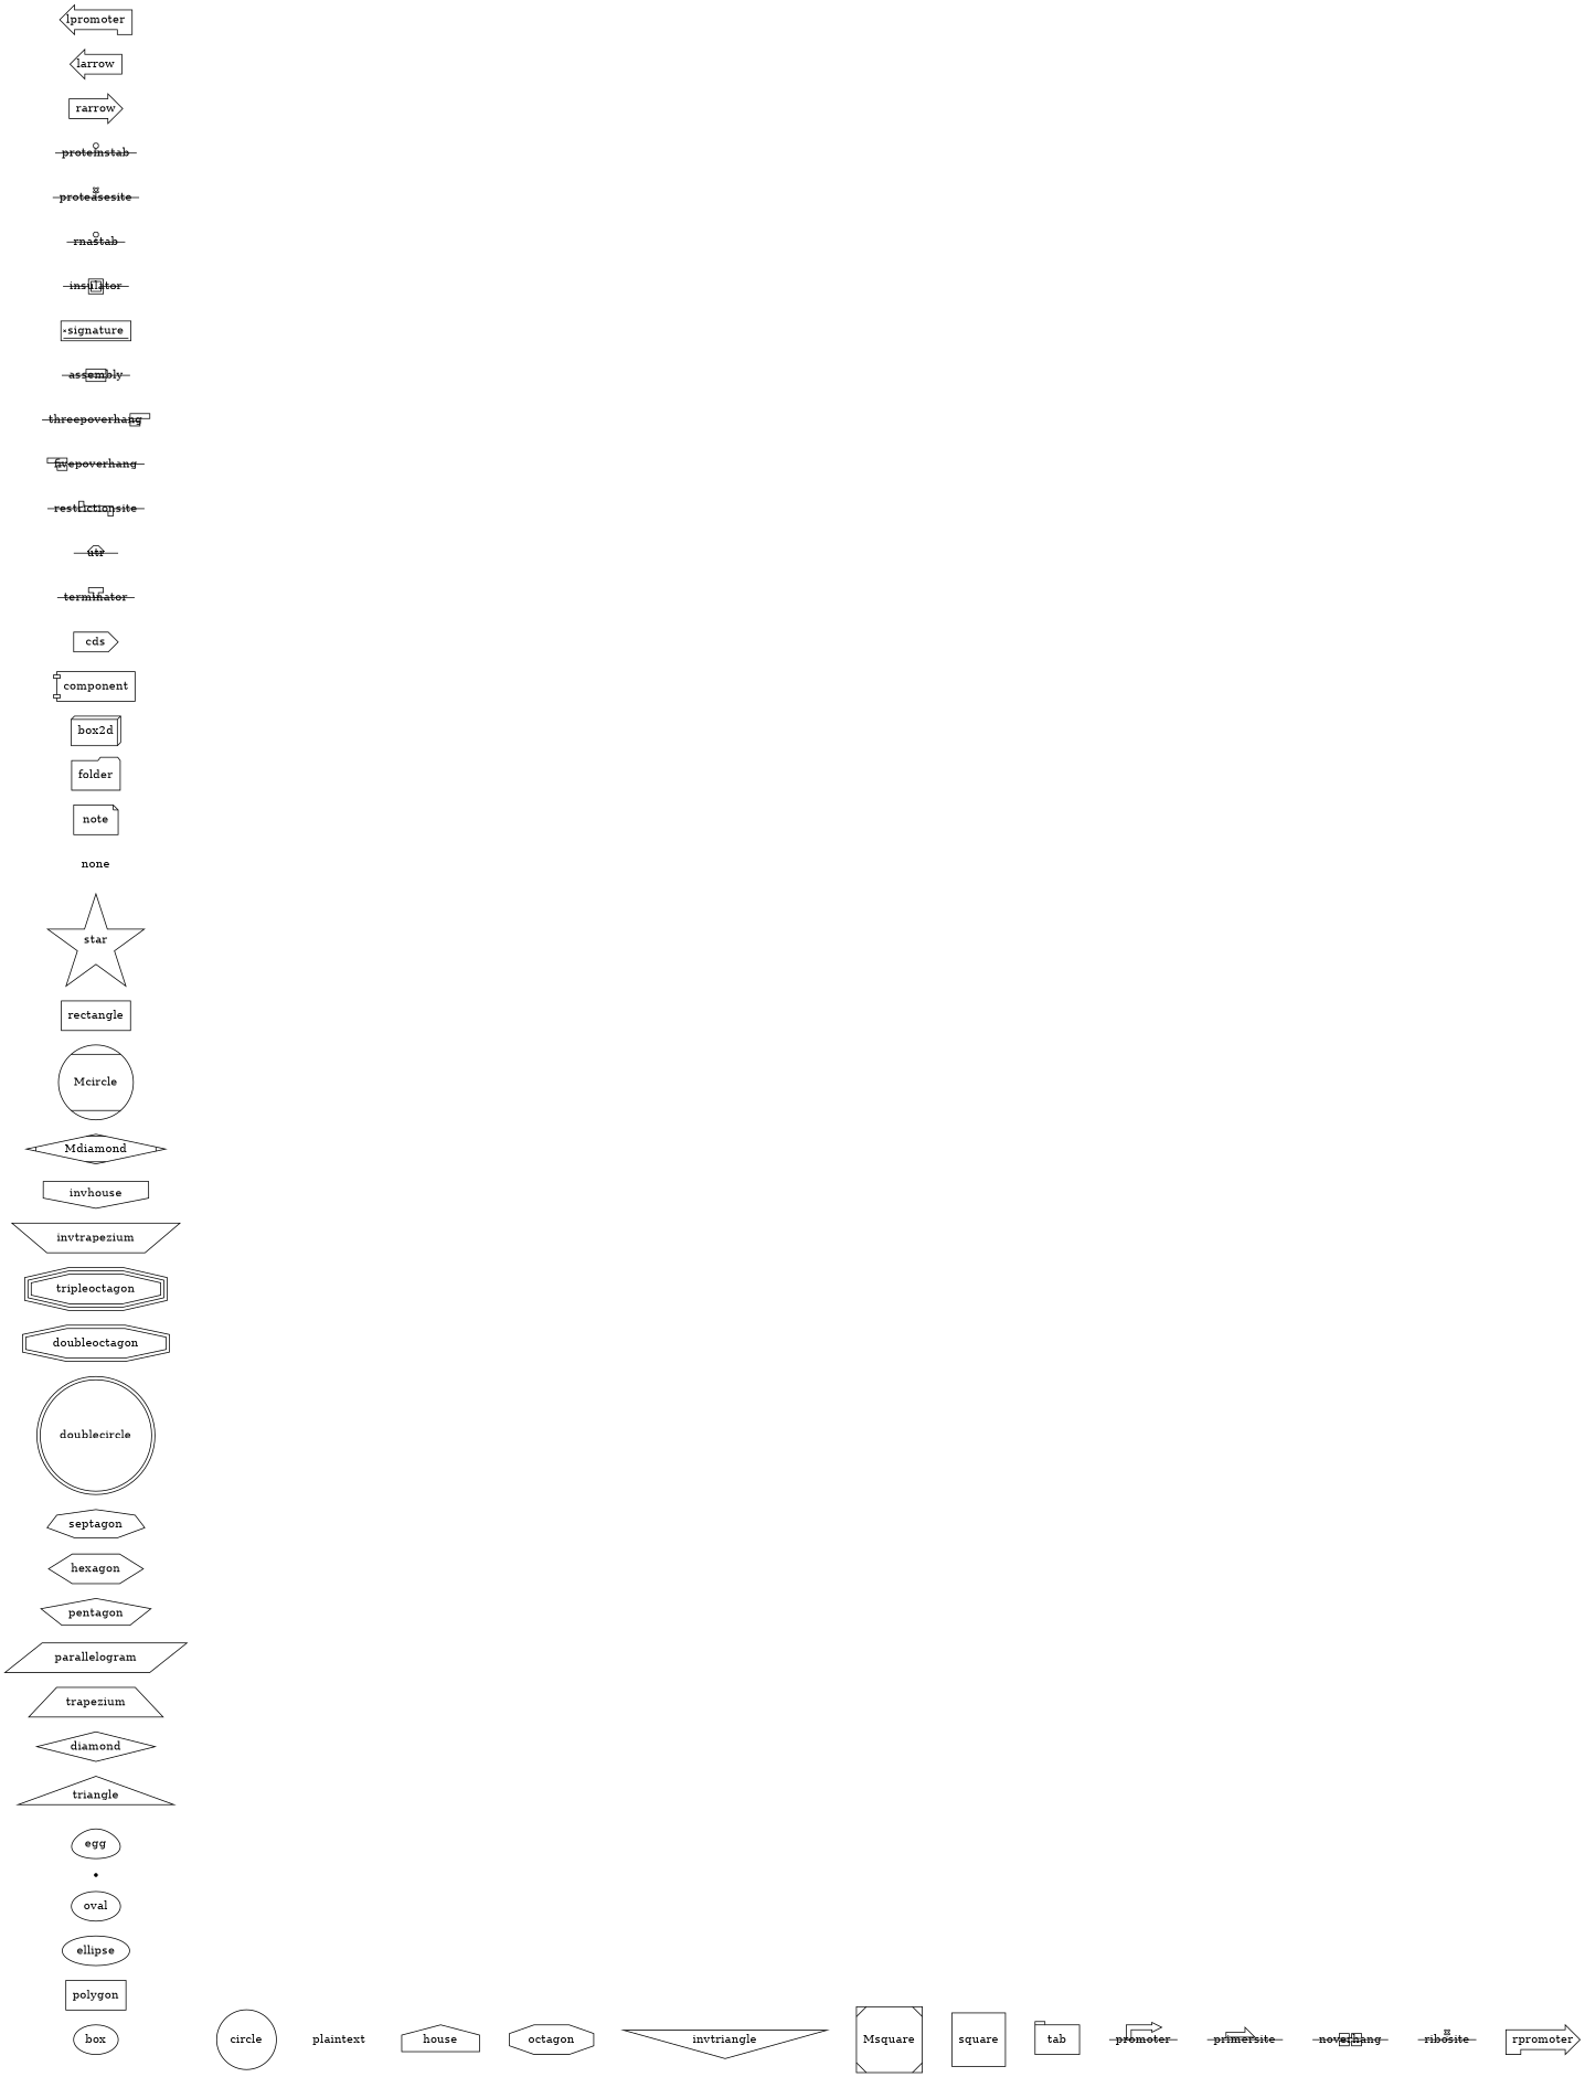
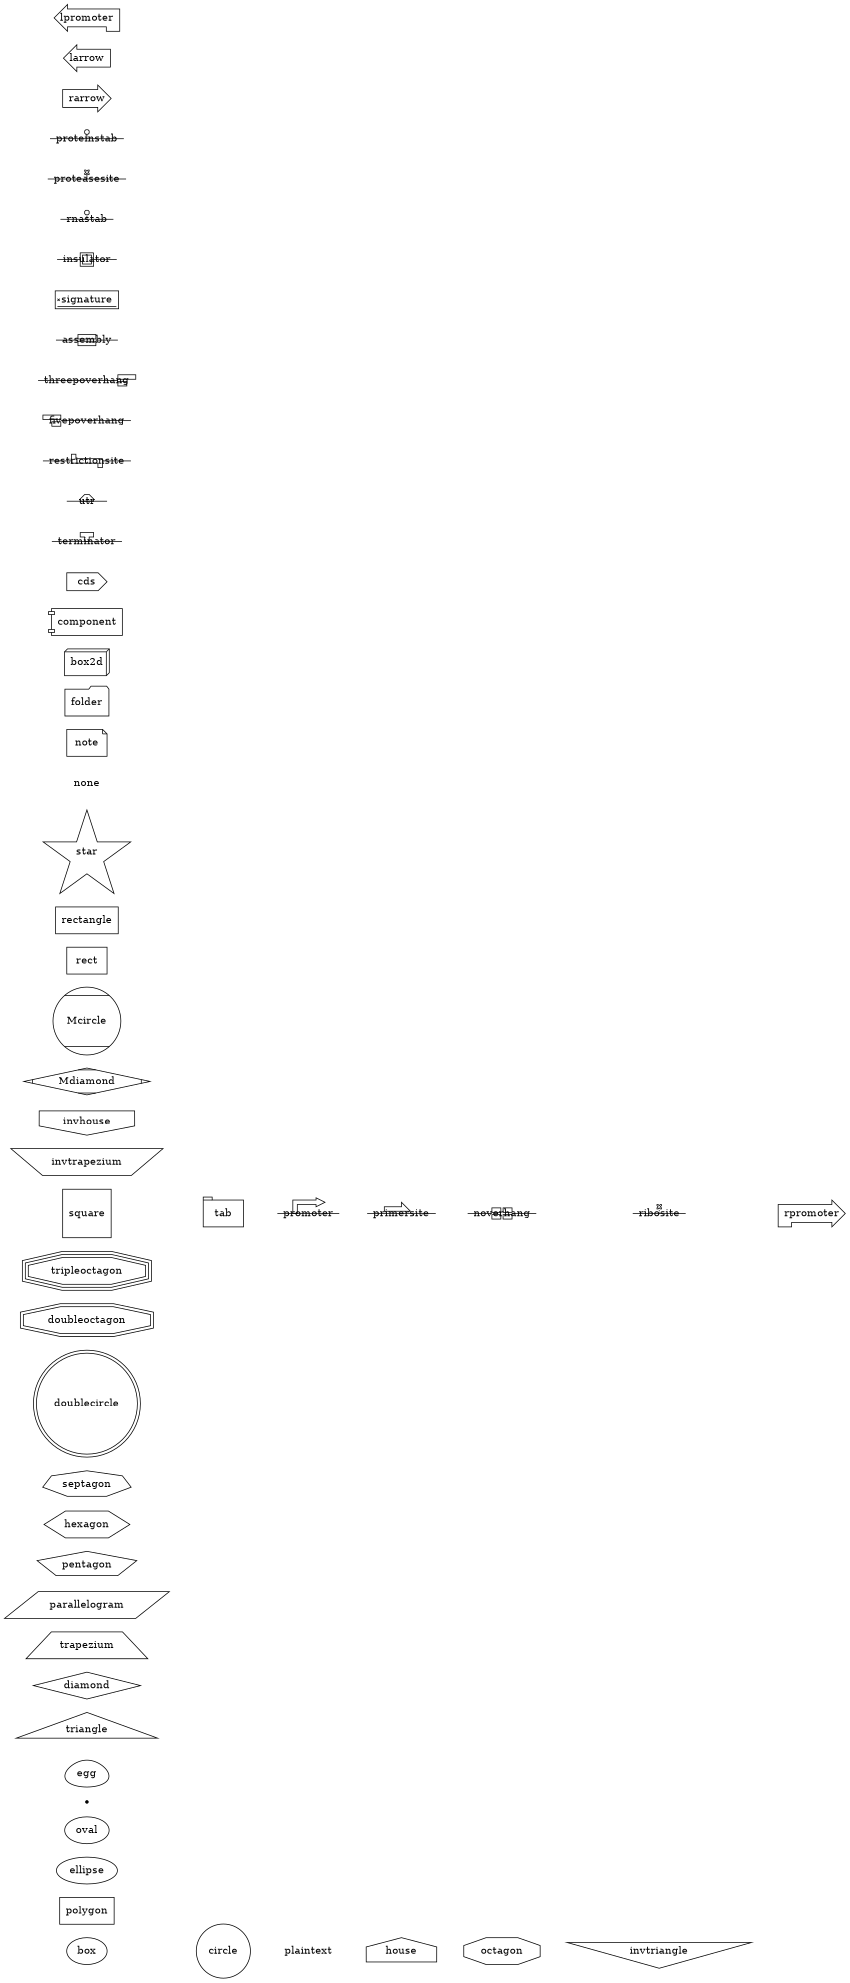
  digraph {
    rank=same
    rankdir=LR
    node [shape=ellipse]
    edge [style=invis]
    box
    circle [shape=circle]
    plaintext [shape=plaintext]
    polygon [shape=polygon]
    ellipse
    oval [shape=oval]
    house [shape=house]
    point [shape=point]
    egg [shape=egg]
    triangle [shape=triangle]
    octagon [shape=octagon]
    diamond [shape=diamond]
    trapezium [shape=trapezium]
    parallelogram [shape=parallelogram]
    invtriangle [shape=invtriangle]
    pentagon [shape=pentagon]
    hexagon [shape=hexagon]
    septagon [shape=septagon]
-   Msquare [shape=Msquare]
    doublecircle [shape=doublecircle]
    doubleoctagon [shape=doubleoctagon]
    tripleoctagon [shape=tripleoctagon]
    square [shape=square]
    invtrapezium [shape=invtrapezium]
    invhouse [shape=invhouse]
    Mdiamond [shape=Mdiamond]
    tab [shape=tab]
    Mcircle [shape=Mcircle]
+   rect [shape=rect]
    rectangle [shape=rectangle]
    promoter [shape=promoter]
    star [shape=star]
    none [shape=none]
    note [shape=note]
    primersite [shape=primersite]
    folder [shape=folder]
    n37 [label=box2d shape=box3d]
    component [shape=component]
    noverhang [shape=noverhang]
    cds [shape=cds]
    terminator [shape=terminator]
    utr [shape=utr]
    ribosite [shape=ribosite]
    restrictionsite [shape=restrictionsite]
    fivepoverhang [shape=fivepoverhang]
    threepoverhang [shape=threepoverhang]
    rpromoter [shape=rpromoter]
    assembly [shape=assembly]
    signature [shape=signature]
    insulator [shape=insulator]
    rnastab [shape=rnastab]
    proteasesite [shape=proteasesite]
    proteinstab [shape=proteinstab]
    rarrow [shape=rarrow]
    larrow [shape=larrow]
    lpromoter [shape=lpromoter]
    box -> circle
    circle -> plaintext
    plaintext -> house
    house -> octagon
    octagon -> invtriangle
-   invtriangle -> Msquare
-   Msquare -> square
    square -> tab
    tab -> promoter
    promoter -> primersite
    primersite -> noverhang
    noverhang -> ribosite
    ribosite -> rpromoter
  }
